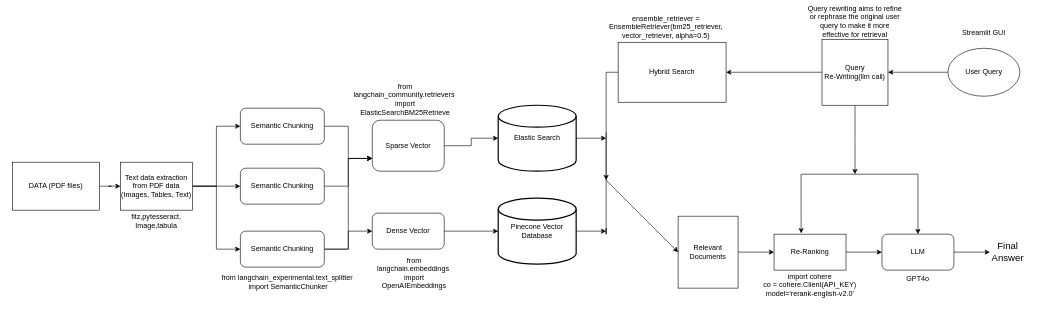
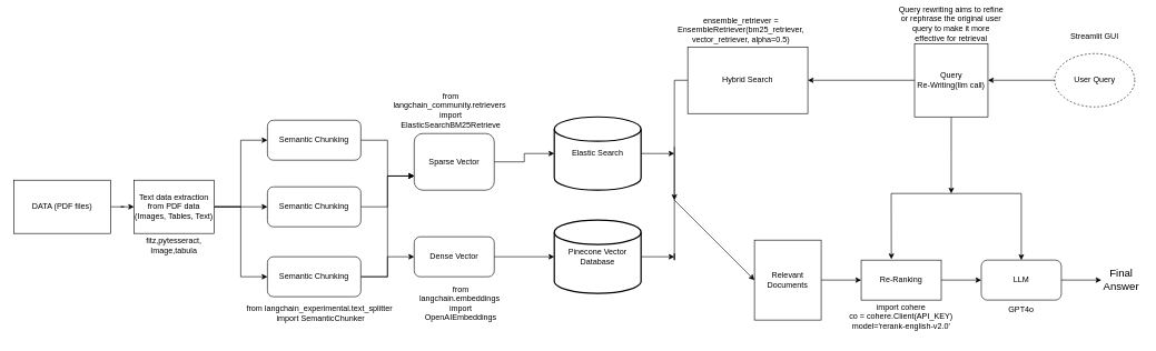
  <mxCell id="0" />
  <mxCell id="1" parent="0" />
  <mxCell id="2" style="edgeStyle=orthogonalEdgeStyle;rounded=0;orthogonalLoop=1;jettySize=auto;html=1;entryX=0;entryY=0.5;entryDx=0;entryDy=0;" parent="1" source="3" target="7" edge="1"><mxGeometry relative="1" as="geometry" /></mxCell>
  <mxCell id="3" value="DATA (PDF files)" style="rounded=0;whiteSpace=wrap;html=1;" parent="1" vertex="1"><mxGeometry x="20" y="270" width="145" height="80" as="geometry" /></mxCell>
  <mxCell id="4" style="edgeStyle=orthogonalEdgeStyle;rounded=0;orthogonalLoop=1;jettySize=auto;html=1;" parent="1" source="7" target="11" edge="1"><mxGeometry relative="1" as="geometry" /></mxCell>
  <mxCell id="5" style="edgeStyle=orthogonalEdgeStyle;rounded=0;orthogonalLoop=1;jettySize=auto;html=1;entryX=0;entryY=0.5;entryDx=0;entryDy=0;" parent="1" source="7" target="9" edge="1"><mxGeometry relative="1" as="geometry" /></mxCell>
  <mxCell id="6" style="edgeStyle=orthogonalEdgeStyle;rounded=0;orthogonalLoop=1;jettySize=auto;html=1;entryX=0;entryY=0.5;entryDx=0;entryDy=0;" parent="1" source="7" target="14" edge="1"><mxGeometry relative="1" as="geometry" /></mxCell>
  <mxCell id="7" value="Text data extraction from PDF data (Images, Tables, Text)" style="rounded=0;whiteSpace=wrap;html=1;" parent="1" vertex="1"><mxGeometry x="200" y="270" width="120" height="80" as="geometry" /></mxCell>
  <mxCell id="8" style="edgeStyle=orthogonalEdgeStyle;rounded=0;orthogonalLoop=1;jettySize=auto;html=1;entryX=0;entryY=0.75;entryDx=0;entryDy=0;" parent="1" source="9" target="15" edge="1"><mxGeometry relative="1" as="geometry" /></mxCell>
  <mxCell id="9" value="Semantic Chunking" style="rounded=1;whiteSpace=wrap;html=1;" parent="1" vertex="1"><mxGeometry x="400" y="180" width="140" height="60" as="geometry" /></mxCell>
  <mxCell id="10" style="edgeStyle=orthogonalEdgeStyle;rounded=0;orthogonalLoop=1;jettySize=auto;html=1;entryX=0;entryY=0.75;entryDx=0;entryDy=0;" parent="1" source="11" target="15" edge="1"><mxGeometry relative="1" as="geometry" /></mxCell>
  <mxCell id="11" value="Semantic Chunking" style="rounded=1;whiteSpace=wrap;html=1;" parent="1" vertex="1"><mxGeometry x="400" y="280" width="140" height="60" as="geometry" /></mxCell>
  <mxCell id="12" style="edgeStyle=orthogonalEdgeStyle;rounded=0;orthogonalLoop=1;jettySize=auto;html=1;entryX=0;entryY=0.75;entryDx=0;entryDy=0;" parent="1" source="14" target="15" edge="1"><mxGeometry relative="1" as="geometry" /></mxCell>
  <mxCell id="13" style="edgeStyle=orthogonalEdgeStyle;rounded=0;orthogonalLoop=1;jettySize=auto;html=1;" parent="1" source="14" target="16" edge="1"><mxGeometry relative="1" as="geometry" /></mxCell>
  <mxCell id="14" value="Semantic Chunking" style="rounded=1;whiteSpace=wrap;html=1;" parent="1" vertex="1"><mxGeometry x="400" y="385" width="140" height="60" as="geometry" /></mxCell>
  <mxCell id="15" value="Sparse Vector" style="rounded=1;whiteSpace=wrap;html=1;" parent="1" vertex="1"><mxGeometry x="620" y="200" width="120" height="85" as="geometry" /></mxCell>
  <mxCell id="16" value="Dense Vector" style="rounded=1;whiteSpace=wrap;html=1;" parent="1" vertex="1"><mxGeometry x="620" y="355" width="120" height="60" as="geometry" /></mxCell>
  <mxCell id="17" style="edgeStyle=orthogonalEdgeStyle;rounded=0;orthogonalLoop=1;jettySize=auto;html=1;" parent="1" source="18" edge="1"><mxGeometry relative="1" as="geometry"><mxPoint x="1010" y="230" as="targetPoint" /></mxGeometry></mxCell>
  <mxCell id="18" value="Elastic Search" style="strokeWidth=2;html=1;shape=mxgraph.flowchart.database;whiteSpace=wrap;" parent="1" vertex="1"><mxGeometry x="830" y="175" width="130" height="110" as="geometry" /></mxCell>
  <mxCell id="19" style="edgeStyle=orthogonalEdgeStyle;rounded=0;orthogonalLoop=1;jettySize=auto;html=1;" parent="1" source="20" edge="1"><mxGeometry relative="1" as="geometry"><mxPoint x="1010" y="385" as="targetPoint" /></mxGeometry></mxCell>
  <mxCell id="20" value="Pinecone Vector Database" style="strokeWidth=2;html=1;shape=mxgraph.flowchart.database;whiteSpace=wrap;" parent="1" vertex="1"><mxGeometry x="830" y="330" width="130" height="110" as="geometry" /></mxCell>
  <mxCell id="21" style="edgeStyle=orthogonalEdgeStyle;rounded=0;orthogonalLoop=1;jettySize=auto;html=1;exitX=1;exitY=0.5;exitDx=0;exitDy=0;entryX=0;entryY=0.5;entryDx=0;entryDy=0;entryPerimeter=0;" parent="1" source="16" target="20" edge="1"><mxGeometry relative="1" as="geometry" /></mxCell>
  <mxCell id="22" style="edgeStyle=orthogonalEdgeStyle;rounded=0;orthogonalLoop=1;jettySize=auto;html=1;exitX=1;exitY=0.5;exitDx=0;exitDy=0;entryX=0;entryY=0.5;entryDx=0;entryDy=0;entryPerimeter=0;" parent="1" source="15" target="18" edge="1"><mxGeometry relative="1" as="geometry" /></mxCell>
  <mxCell id="23" style="edgeStyle=orthogonalEdgeStyle;rounded=0;orthogonalLoop=1;jettySize=auto;html=1;entryX=1;entryY=0.5;entryDx=0;entryDy=0;" parent="1" source="24" target="26" edge="1"><mxGeometry relative="1" as="geometry" /></mxCell>
- <mxCell id="24" value="User Query" style="ellipse;whiteSpace=wrap;html=1;" parent="1" vertex="1"><mxGeometry x="1580" y="80" width="120" height="80" as="geometry" /></mxCell>
+ <mxCell id="24" value="User Query" style="ellipse;whiteSpace=wrap;html=1;dashed=1;" parent="1" vertex="1"><mxGeometry x="1580" y="80" width="120" height="80" as="geometry" /></mxCell>
  <mxCell id="25" style="edgeStyle=orthogonalEdgeStyle;rounded=0;orthogonalLoop=1;jettySize=auto;html=1;" edge="1" parent="1" source="26"><mxGeometry relative="1" as="geometry"><mxPoint x="1425" y="290" as="targetPoint" /></mxGeometry></mxCell>
  <mxCell id="26" value="Query &lt;br&gt;Re-Writing(llm call)" style="whiteSpace=wrap;html=1;aspect=fixed;" parent="1" vertex="1"><mxGeometry x="1370" y="65" width="110" height="110" as="geometry" /></mxCell>
  <mxCell id="27" style="edgeStyle=orthogonalEdgeStyle;rounded=0;orthogonalLoop=1;jettySize=auto;html=1;entryX=1;entryY=0.5;entryDx=0;entryDy=0;exitX=0;exitY=0.5;exitDx=0;exitDy=0;" parent="1" source="26" target="29" edge="1"><mxGeometry relative="1" as="geometry"><mxPoint x="1270" y="120" as="sourcePoint" /></mxGeometry></mxCell>
  <mxCell id="28" style="edgeStyle=orthogonalEdgeStyle;rounded=0;orthogonalLoop=1;jettySize=auto;html=1;" parent="1" source="29" edge="1"><mxGeometry relative="1" as="geometry"><mxPoint x="1010" y="300" as="targetPoint" /></mxGeometry></mxCell>
  <mxCell id="29" value="Hybrid Search" style="rounded=0;whiteSpace=wrap;html=1;" parent="1" vertex="1"><mxGeometry x="1030" y="70" width="180" height="100" as="geometry" /></mxCell>
  <mxCell id="30" value="" style="endArrow=none;html=1;rounded=0;" parent="1" edge="1"><mxGeometry width="50" height="50" relative="1" as="geometry"><mxPoint x="1010" y="390" as="sourcePoint" /><mxPoint x="1010" y="220" as="targetPoint" /><Array as="points"><mxPoint x="1010" y="380" /><mxPoint x="1010" y="390" /></Array></mxGeometry></mxCell>
  <mxCell id="31" style="edgeStyle=orthogonalEdgeStyle;rounded=0;orthogonalLoop=1;jettySize=auto;html=1;entryX=0;entryY=0.5;entryDx=0;entryDy=0;" parent="1" source="32" target="35" edge="1"><mxGeometry relative="1" as="geometry" /></mxCell>
  <mxCell id="32" value="Relevant Documents" style="rounded=0;whiteSpace=wrap;html=1;" parent="1" vertex="1"><mxGeometry x="1130" y="360" width="100" height="120" as="geometry" /></mxCell>
  <mxCell id="33" value="" style="endArrow=classic;html=1;rounded=0;entryX=0;entryY=0.5;entryDx=0;entryDy=0;" parent="1" target="32" edge="1"><mxGeometry width="50" height="50" relative="1" as="geometry"><mxPoint x="1010" y="300" as="sourcePoint" /><mxPoint x="1210" y="220" as="targetPoint" /></mxGeometry></mxCell>
  <mxCell id="34" style="edgeStyle=orthogonalEdgeStyle;rounded=0;orthogonalLoop=1;jettySize=auto;html=1;entryX=0;entryY=0.5;entryDx=0;entryDy=0;" parent="1" source="35" target="37" edge="1"><mxGeometry relative="1" as="geometry" /></mxCell>
  <mxCell id="35" value="Re-Ranking" style="rounded=0;whiteSpace=wrap;html=1;" parent="1" vertex="1"><mxGeometry x="1290" y="390" width="120" height="60" as="geometry" /></mxCell>
  <mxCell id="36" style="edgeStyle=orthogonalEdgeStyle;rounded=0;orthogonalLoop=1;jettySize=auto;html=1;entryX=0;entryY=0.5;entryDx=0;entryDy=0;" parent="1" source="37" target="38" edge="1"><mxGeometry relative="1" as="geometry" /></mxCell>
  <mxCell id="37" value="LLM" style="rounded=1;whiteSpace=wrap;html=1;" parent="1" vertex="1"><mxGeometry x="1470" y="390" width="120" height="60" as="geometry" /></mxCell>
  <mxCell id="38" value="&lt;font style=&quot;font-size: 16px;&quot;&gt;Final Answer&lt;/font&gt;" style="text;html=1;align=center;verticalAlign=middle;whiteSpace=wrap;rounded=0;" parent="1" vertex="1"><mxGeometry x="1650" y="380" width="60" height="80" as="geometry" /></mxCell>
  <mxCell id="39" value="fitz,pytesseract,&lt;br&gt;Image,tabula" style="text;html=1;align=center;verticalAlign=middle;whiteSpace=wrap;rounded=0;" parent="1" vertex="1"><mxGeometry x="205" y="350" width="110" height="35" as="geometry" /></mxCell>
  <mxCell id="40" value="&lt;div&gt;&lt;font&gt;from langchain_experimental.text_splitter&amp;nbsp;&lt;/font&gt;&lt;/div&gt;&lt;div&gt;&lt;font&gt;import SemanticChunker&lt;/font&gt;&lt;/div&gt;" style="text;html=1;align=center;verticalAlign=middle;whiteSpace=wrap;rounded=0;" parent="1" vertex="1"><mxGeometry x="360" y="440" width="240" height="60" as="geometry" /></mxCell>
  <mxCell id="41" value="&lt;div&gt;from langchain_community.retrievers&amp;nbsp;&lt;/div&gt;&lt;div&gt;import ElasticSearchBM25Retrieve&lt;/div&gt;" style="text;html=1;align=center;verticalAlign=middle;whiteSpace=wrap;rounded=0;" parent="1" vertex="1"><mxGeometry x="620" y="150" width="110" height="30" as="geometry" /></mxCell>
  <mxCell id="42" value="&lt;div&gt;from langchain.embeddings&amp;nbsp;&lt;/div&gt;&lt;div&gt;import OpenAIEmbeddings&lt;/div&gt;" style="text;html=1;align=center;verticalAlign=middle;whiteSpace=wrap;rounded=0;" parent="1" vertex="1"><mxGeometry x="660" y="440" width="60" height="30" as="geometry" /></mxCell>
  <mxCell id="43" style="edgeStyle=orthogonalEdgeStyle;rounded=0;orthogonalLoop=1;jettySize=auto;html=1;exitX=0.5;exitY=1;exitDx=0;exitDy=0;" parent="1" source="42" target="42" edge="1"><mxGeometry relative="1" as="geometry" /></mxCell>
  <mxCell id="44" value="ensemble_retriever = EnsembleRetriever(bm25_retriever, vector_retriever, alpha=0.5)" style="text;html=1;align=center;verticalAlign=middle;whiteSpace=wrap;rounded=0;" parent="1" vertex="1"><mxGeometry x="1080" y="30" width="60" height="30" as="geometry" /></mxCell>
  <mxCell id="45" value="Query rewriting aims to refine or rephrase the original user query to make it more effective for retrieval" style="text;html=1;align=center;verticalAlign=middle;whiteSpace=wrap;rounded=0;" parent="1" vertex="1"><mxGeometry x="1345" y="20" width="160" height="30" as="geometry" /></mxCell>
  <mxCell id="46" value="Streamlit GUI" style="text;html=1;align=center;verticalAlign=middle;whiteSpace=wrap;rounded=0;" parent="1" vertex="1"><mxGeometry x="1580" y="30" width="120" height="50" as="geometry" /></mxCell>
  <mxCell id="47" value="&lt;div&gt;import cohere&lt;/div&gt;&lt;div&gt;co = cohere.Client(API_KEY)&lt;/div&gt;&lt;div&gt;model='rerank-english-v2.0'&lt;/div&gt;" style="text;html=1;align=center;verticalAlign=middle;whiteSpace=wrap;rounded=0;" parent="1" vertex="1"><mxGeometry x="1260" y="445" width="180" height="60" as="geometry" /></mxCell>
  <mxCell id="48" value="GPT4o" style="text;html=1;align=center;verticalAlign=middle;whiteSpace=wrap;rounded=0;" parent="1" vertex="1"><mxGeometry x="1500" y="450" width="60" height="30" as="geometry" /></mxCell>
  <mxCell id="49" value="" style="endArrow=classic;startArrow=classic;html=1;rounded=0;exitX=0.377;exitY=-0.023;exitDx=0;exitDy=0;exitPerimeter=0;" edge="1" parent="1" source="35"><mxGeometry width="50" height="50" relative="1" as="geometry"><mxPoint x="1330" y="300" as="sourcePoint" /><mxPoint x="1530" y="390" as="targetPoint" /><Array as="points"><mxPoint x="1335" y="290" /><mxPoint x="1530" y="290" /></Array></mxGeometry></mxCell>
